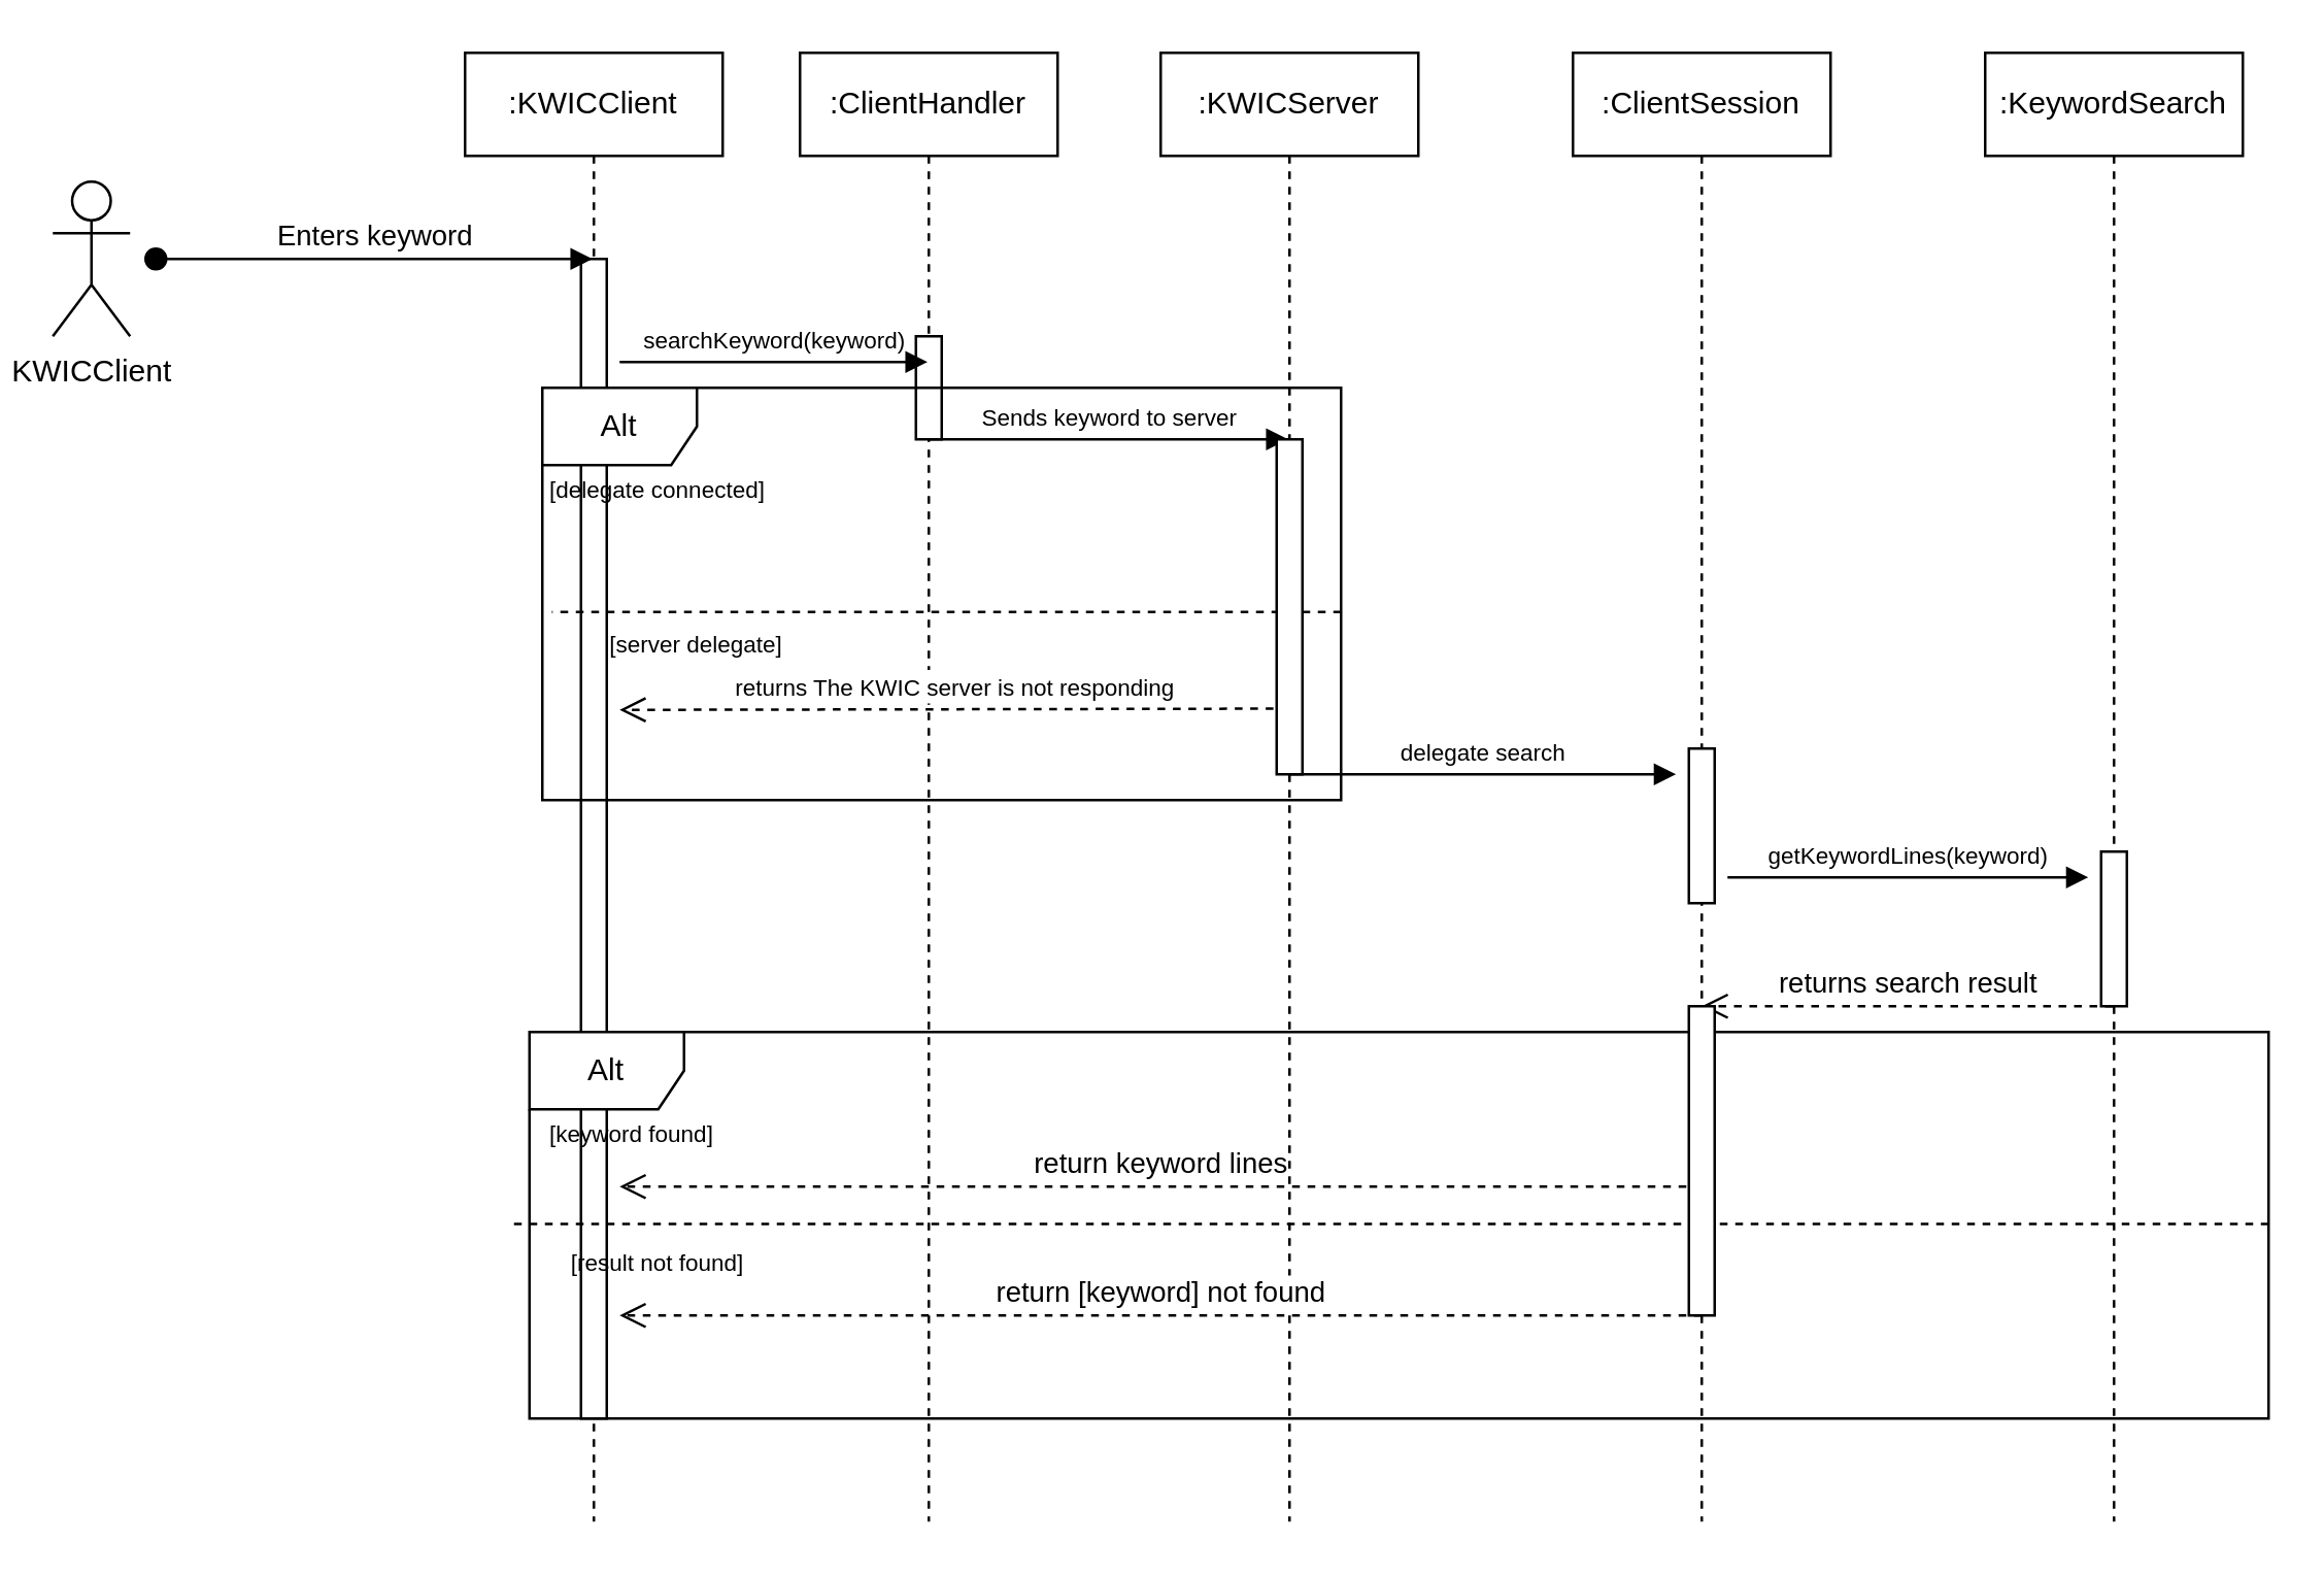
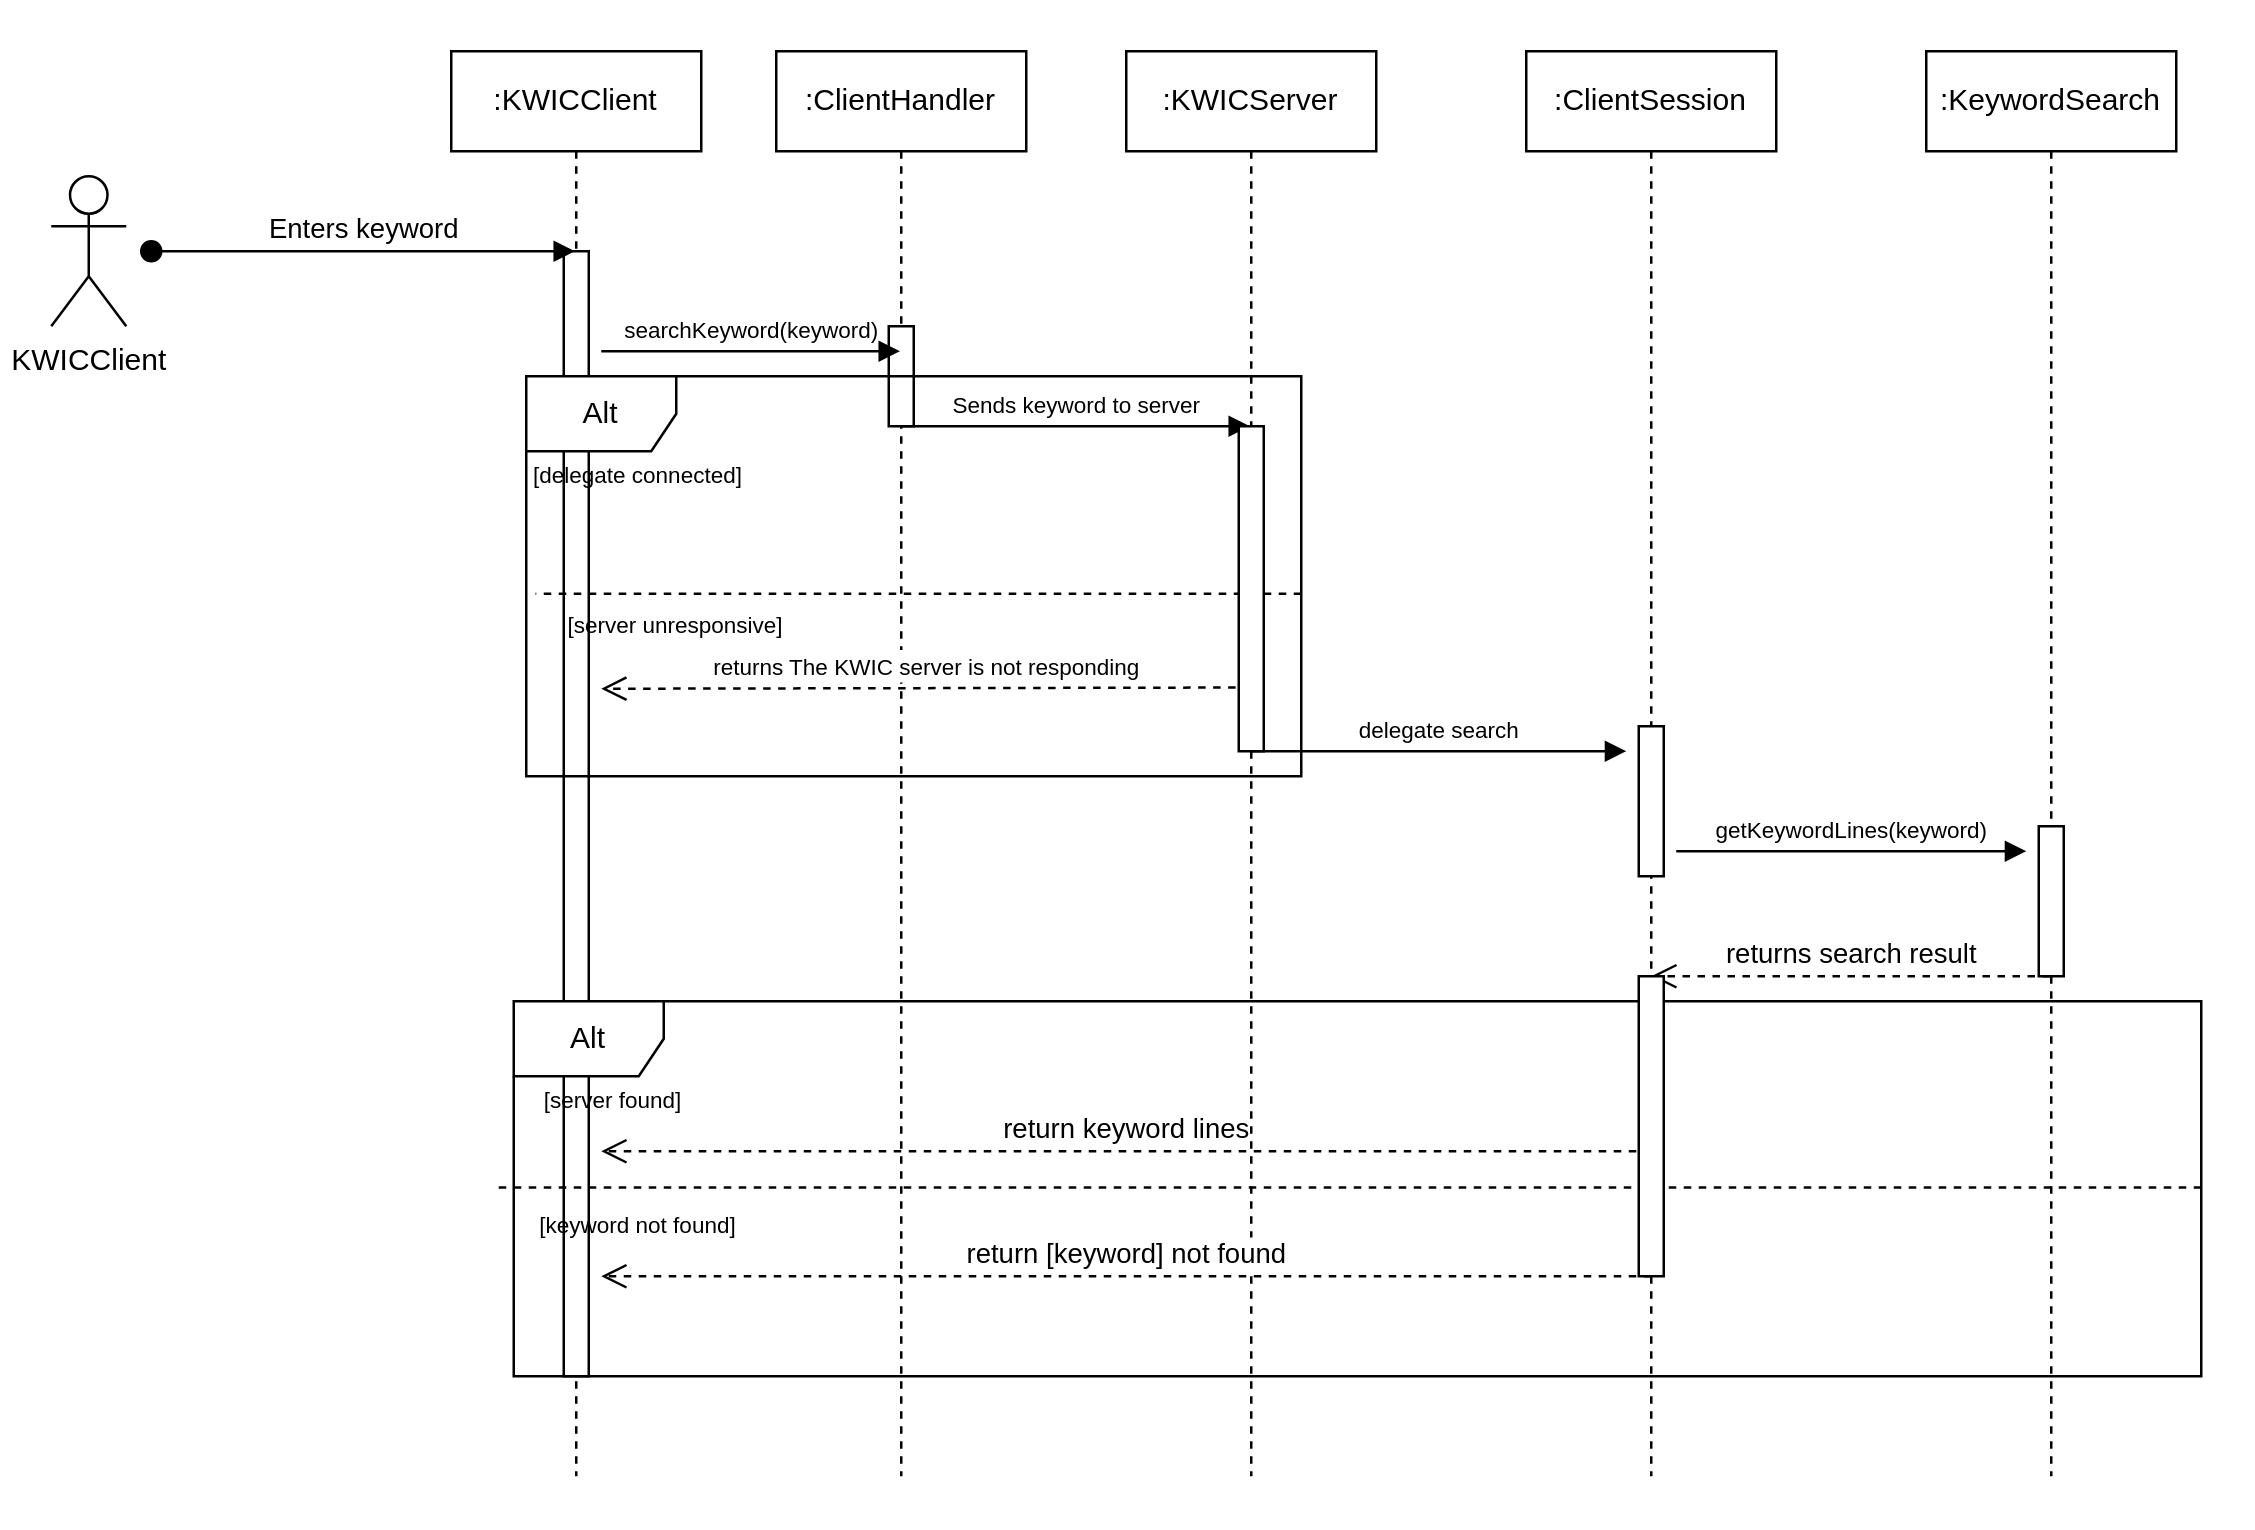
  <mxCell id="0" />
  <mxCell id="1" parent="0" />
  <mxCell id="2" value=":KWICClient" style="shape=umlLifeline;perimeter=lifelinePerimeter;whiteSpace=wrap;html=1;container=1;dropTarget=0;collapsible=0;recursiveResize=0;outlineConnect=0;portConstraint=eastwest;newEdgeStyle={&quot;curved&quot;:0,&quot;rounded&quot;:0};" vertex="1" parent="1"><mxGeometry x="180" y="20" width="100" height="570" as="geometry" /></mxCell>
  <mxCell id="3" value="" style="html=1;points=[[0,0,0,0,5],[0,1,0,0,-5],[1,0,0,0,5],[1,1,0,0,-5]];perimeter=orthogonalPerimeter;outlineConnect=0;targetShapes=umlLifeline;portConstraint=eastwest;newEdgeStyle={&quot;curved&quot;:0,&quot;rounded&quot;:0};" vertex="1" parent="2"><mxGeometry x="45" y="80" width="10" height="450" as="geometry" /></mxCell>
  <mxCell id="4" value="KWICClient" style="shape=umlActor;verticalLabelPosition=bottom;verticalAlign=top;html=1;" vertex="1" parent="1"><mxGeometry x="20" y="70" width="30" height="60" as="geometry" /></mxCell>
  <mxCell id="5" value=":KWICServer" style="shape=umlLifeline;perimeter=lifelinePerimeter;whiteSpace=wrap;html=1;container=1;dropTarget=0;collapsible=0;recursiveResize=0;outlineConnect=0;portConstraint=eastwest;newEdgeStyle={&quot;curved&quot;:0,&quot;rounded&quot;:0};" vertex="1" parent="1"><mxGeometry x="450" y="20" width="100" height="570" as="geometry" /></mxCell>
  <mxCell id="6" value=":ClientHandler" style="shape=umlLifeline;perimeter=lifelinePerimeter;whiteSpace=wrap;html=1;container=1;dropTarget=0;collapsible=0;recursiveResize=0;outlineConnect=0;portConstraint=eastwest;newEdgeStyle={&quot;curved&quot;:0,&quot;rounded&quot;:0};" vertex="1" parent="1"><mxGeometry x="310" y="20" width="100" height="570" as="geometry" /></mxCell>
  <mxCell id="7" value="" style="html=1;points=[[0,0,0,0,5],[0,1,0,0,-5],[1,0,0,0,5],[1,1,0,0,-5]];perimeter=orthogonalPerimeter;outlineConnect=0;targetShapes=umlLifeline;portConstraint=eastwest;newEdgeStyle={&quot;curved&quot;:0,&quot;rounded&quot;:0};" vertex="1" parent="6"><mxGeometry x="45" y="110" width="10" height="40" as="geometry" /></mxCell>
  <mxCell id="8" value=":ClientSession" style="shape=umlLifeline;perimeter=lifelinePerimeter;whiteSpace=wrap;html=1;container=1;dropTarget=0;collapsible=0;recursiveResize=0;outlineConnect=0;portConstraint=eastwest;newEdgeStyle={&quot;curved&quot;:0,&quot;rounded&quot;:0};" vertex="1" parent="1"><mxGeometry x="610" y="20" width="100" height="570" as="geometry" /></mxCell>
  <mxCell id="9" value="" style="html=1;points=[[0,0,0,0,5],[0,1,0,0,-5],[1,0,0,0,5],[1,1,0,0,-5]];perimeter=orthogonalPerimeter;outlineConnect=0;targetShapes=umlLifeline;portConstraint=eastwest;newEdgeStyle={&quot;curved&quot;:0,&quot;rounded&quot;:0};" vertex="1" parent="8"><mxGeometry x="45" y="270" width="10" height="60" as="geometry" /></mxCell>
  <mxCell id="10" value="Enters keyword" style="html=1;verticalAlign=bottom;startArrow=oval;startFill=1;endArrow=block;startSize=8;curved=0;rounded=0;" edge="1" parent="1"><mxGeometry width="60" relative="1" as="geometry"><mxPoint x="60" y="100" as="sourcePoint" /><mxPoint x="229.5" y="100" as="targetPoint" /></mxGeometry></mxCell>
  <mxCell id="11" value="searchKeyword(keyword)" style="html=1;verticalAlign=bottom;endArrow=block;curved=0;rounded=0;fontSize=9;" edge="1" parent="1" target="6"><mxGeometry width="80" relative="1" as="geometry"><mxPoint x="240" y="140" as="sourcePoint" /><mxPoint x="310" y="140" as="targetPoint" /></mxGeometry></mxCell>
  <mxCell id="12" value="Sends keyword to server" style="html=1;verticalAlign=bottom;endArrow=block;curved=0;rounded=0;fontSize=9;" edge="1" parent="1" target="5"><mxGeometry width="80" relative="1" as="geometry"><mxPoint x="360" y="170" as="sourcePoint" /><mxPoint x="500" y="160" as="targetPoint" /></mxGeometry></mxCell>
  <mxCell id="13" value="Alt" style="shape=umlFrame;whiteSpace=wrap;html=1;pointerEvents=0;" vertex="1" parent="1"><mxGeometry x="210" y="150" width="310" height="160" as="geometry" /></mxCell>
  <mxCell id="14" value="" style="endArrow=none;dashed=1;html=1;rounded=0;entryX=0.012;entryY=0.544;entryDx=0;entryDy=0;entryPerimeter=0;exitX=1;exitY=0.544;exitDx=0;exitDy=0;exitPerimeter=0;" edge="1" parent="1" source="13" target="13"><mxGeometry width="50" height="50" relative="1" as="geometry"><mxPoint x="340" y="300" as="sourcePoint" /><mxPoint x="390" y="250" as="targetPoint" /></mxGeometry></mxCell>
- <mxCell id="15" value="[server delegate]" style="text;html=1;align=center;verticalAlign=middle;whiteSpace=wrap;rounded=0;fontSize=9;" vertex="1" parent="1"><mxGeometry x="205" y="240" width="130" height="20" as="geometry" /></mxCell>
+ <mxCell id="15" value="[server unresponsive]" style="text;html=1;align=center;verticalAlign=middle;whiteSpace=wrap;rounded=0;fontSize=9;" vertex="1" parent="1"><mxGeometry x="205" y="240" width="130" height="20" as="geometry" /></mxCell>
  <mxCell id="16" value="[delegate connected]" style="text;html=1;align=center;verticalAlign=middle;whiteSpace=wrap;rounded=0;fontSize=9;" vertex="1" parent="1"><mxGeometry x="190" y="180" width="130" height="20" as="geometry" /></mxCell>
  <mxCell id="17" value="&lt;font style=&quot;font-size: 9px;&quot;&gt;returns The KWIC server is not responding&lt;/font&gt;" style="html=1;verticalAlign=bottom;endArrow=open;dashed=1;endSize=8;curved=0;rounded=0;" edge="1" parent="1"><mxGeometry relative="1" as="geometry"><mxPoint x="499.75" y="274.5" as="sourcePoint" /><mxPoint x="240" y="275" as="targetPoint" /></mxGeometry></mxCell>
  <mxCell id="18" value="delegate search" style="html=1;verticalAlign=bottom;endArrow=block;curved=0;rounded=0;fontSize=9;" edge="1" parent="1"><mxGeometry width="80" relative="1" as="geometry"><mxPoint x="500" y="300" as="sourcePoint" /><mxPoint x="650" y="300" as="targetPoint" /></mxGeometry></mxCell>
  <mxCell id="19" value=":KeywordSearch" style="shape=umlLifeline;perimeter=lifelinePerimeter;whiteSpace=wrap;html=1;container=1;dropTarget=0;collapsible=0;recursiveResize=0;outlineConnect=0;portConstraint=eastwest;newEdgeStyle={&quot;curved&quot;:0,&quot;rounded&quot;:0};" vertex="1" parent="1"><mxGeometry x="770" y="20" width="100" height="570" as="geometry" /></mxCell>
  <mxCell id="20" value="" style="html=1;points=[[0,0,0,0,5],[0,1,0,0,-5],[1,0,0,0,5],[1,1,0,0,-5]];perimeter=orthogonalPerimeter;outlineConnect=0;targetShapes=umlLifeline;portConstraint=eastwest;newEdgeStyle={&quot;curved&quot;:0,&quot;rounded&quot;:0};" vertex="1" parent="19"><mxGeometry x="45" y="310" width="10" height="60" as="geometry" /></mxCell>
  <mxCell id="21" value="getKeywordLines(keyword)" style="html=1;verticalAlign=bottom;endArrow=block;curved=0;rounded=0;fontSize=9;" edge="1" parent="1"><mxGeometry width="80" relative="1" as="geometry"><mxPoint x="670" y="340" as="sourcePoint" /><mxPoint x="810" y="340" as="targetPoint" /></mxGeometry></mxCell>
  <mxCell id="22" value="returns search result" style="html=1;verticalAlign=bottom;endArrow=open;dashed=1;endSize=8;curved=0;rounded=0;" edge="1" parent="1" source="19"><mxGeometry relative="1" as="geometry"><mxPoint x="740" y="390" as="sourcePoint" /><mxPoint x="660" y="390" as="targetPoint" /></mxGeometry></mxCell>
  <mxCell id="23" value="Alt" style="shape=umlFrame;whiteSpace=wrap;html=1;pointerEvents=0;" vertex="1" parent="1"><mxGeometry x="205" y="400" width="675" height="150" as="geometry" /></mxCell>
  <mxCell id="24" value="" style="endArrow=none;dashed=1;html=1;rounded=0;entryX=0.012;entryY=0.544;entryDx=0;entryDy=0;entryPerimeter=0;" edge="1" parent="1"><mxGeometry width="50" height="50" relative="1" as="geometry"><mxPoint x="880" y="474.5" as="sourcePoint" /><mxPoint x="199" y="474.5" as="targetPoint" /></mxGeometry></mxCell>
- <mxCell id="25" value="[keyword found]" style="text;html=1;align=center;verticalAlign=middle;whiteSpace=wrap;rounded=0;fontSize=9;" vertex="1" parent="1"><mxGeometry x="180" y="430" width="130" height="20" as="geometry" /></mxCell>
- <mxCell id="26" value="[result not found]" style="text;html=1;align=center;verticalAlign=middle;whiteSpace=wrap;rounded=0;fontSize=9;" vertex="1" parent="1"><mxGeometry x="190" y="480" width="130" height="20" as="geometry" /></mxCell>
+ <mxCell id="25" value="[server found]" style="text;html=1;align=center;verticalAlign=middle;whiteSpace=wrap;rounded=0;fontSize=9;" vertex="1" parent="1"><mxGeometry x="180" y="430" width="130" height="20" as="geometry" /></mxCell>
+ <mxCell id="26" value="[keyword not found]" style="text;html=1;align=center;verticalAlign=middle;whiteSpace=wrap;rounded=0;fontSize=9;" vertex="1" parent="1"><mxGeometry x="190" y="480" width="130" height="20" as="geometry" /></mxCell>
  <mxCell id="27" value="return keyword lines" style="html=1;verticalAlign=bottom;endArrow=open;dashed=1;endSize=8;curved=0;rounded=0;" edge="1" parent="1"><mxGeometry relative="1" as="geometry"><mxPoint x="660" y="460" as="sourcePoint" /><mxPoint x="240" y="460" as="targetPoint" /></mxGeometry></mxCell>
  <mxCell id="28" value="return [keyword] not found" style="html=1;verticalAlign=bottom;endArrow=open;dashed=1;endSize=8;curved=0;rounded=0;" edge="1" parent="1"><mxGeometry relative="1" as="geometry"><mxPoint x="660" y="510" as="sourcePoint" /><mxPoint x="240" y="510" as="targetPoint" /></mxGeometry></mxCell>
  <mxCell id="29" value="" style="html=1;points=[[0,0,0,0,5],[0,1,0,0,-5],[1,0,0,0,5],[1,1,0,0,-5]];perimeter=orthogonalPerimeter;outlineConnect=0;targetShapes=umlLifeline;portConstraint=eastwest;newEdgeStyle={&quot;curved&quot;:0,&quot;rounded&quot;:0};" vertex="1" parent="1"><mxGeometry x="495" y="170" width="10" height="130" as="geometry" /></mxCell>
  <mxCell id="30" value="" style="html=1;points=[[0,0,0,0,5],[0,1,0,0,-5],[1,0,0,0,5],[1,1,0,0,-5]];perimeter=orthogonalPerimeter;outlineConnect=0;targetShapes=umlLifeline;portConstraint=eastwest;newEdgeStyle={&quot;curved&quot;:0,&quot;rounded&quot;:0};" vertex="1" parent="1"><mxGeometry x="655" y="390" width="10" height="120" as="geometry" /></mxCell>
